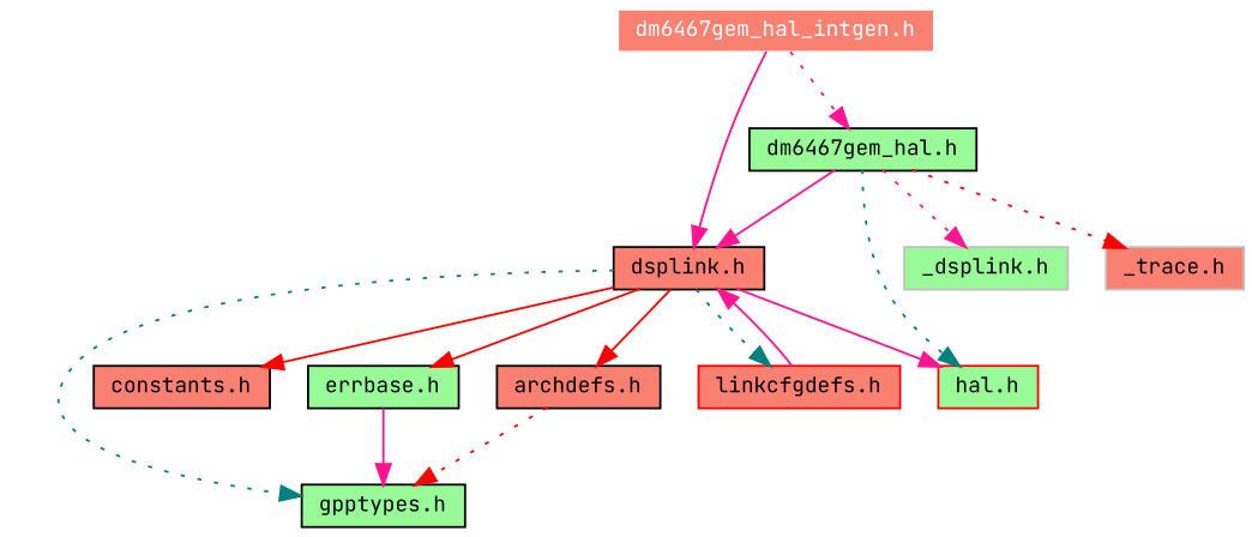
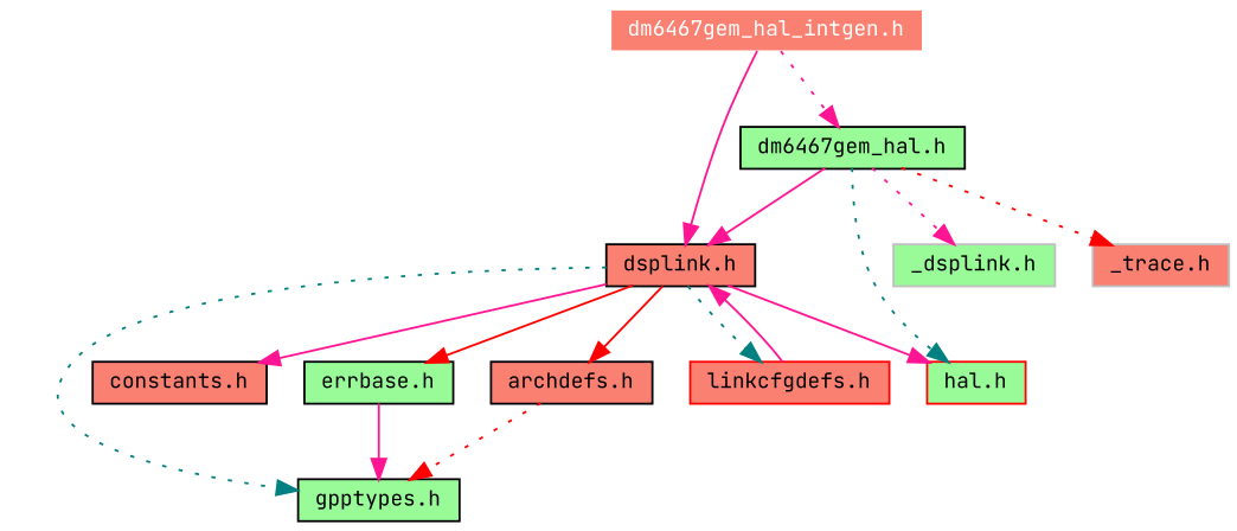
  digraph {
    fontname="JetBrains Mono"
    rankdir=TB
    node [color=black fillcolor=salmon fontname="JetBrains Mono" fontsize=10 shape=record style=filled]
    edge [color=deeppink fontname="JetBrains Mono" fontsize=10 labelfontname=Helvetica labelfontsize=10 style=solid]
    n1 [color=white fontcolor=white height=0.2 label="dm6467gem_hal_intgen.h" width=0.4]
    n2 [height=0.2 label="dsplink.h" width=0.4]
    n3 [fillcolor=palegreen height=0.2 label="dm6467gem_hal.h" width=0.4]
    n4 [fillcolor=palegreen height=0.2 label="gpptypes.h" width=0.4]
    n5 [height=0.2 label="constants.h" width=0.4]
    n6 [fillcolor=palegreen height=0.2 label="errbase.h" width=0.4]
    n7 [height=0.2 label="archdefs.h" width=0.4]
    n8 [color=red height=0.2 label="linkcfgdefs.h" width=0.4]
    n9 [color=red fillcolor=palegreen height=0.2 label="hal.h" width=0.4]
    n10 [color=grey75 fillcolor=palegreen height=0.2 label="_dsplink.h" width=0.4]
    n11 [color=grey75 height=0.2 label="_trace.h" width=0.4]
    n1 -> n2
    n1 -> n3 [style=dotted]
    n2 -> n4 [color=teal style=dotted]
-   n2 -> n5 [color=red]
+   n2 -> n5
    n2 -> n6 [color=red]
    n2 -> n7 [color=red]
    n2 -> n8 [color=teal style=dotted]
    n2 -> n9
    n3 -> n2
    n3 -> n9 [color=teal style=dotted]
    n3 -> n10 [style=dotted]
    n3 -> n11 [color=red style=dotted]
    n6 -> n4
    n7 -> n4 [color=red style=dotted]
    n8 -> n2
  }
